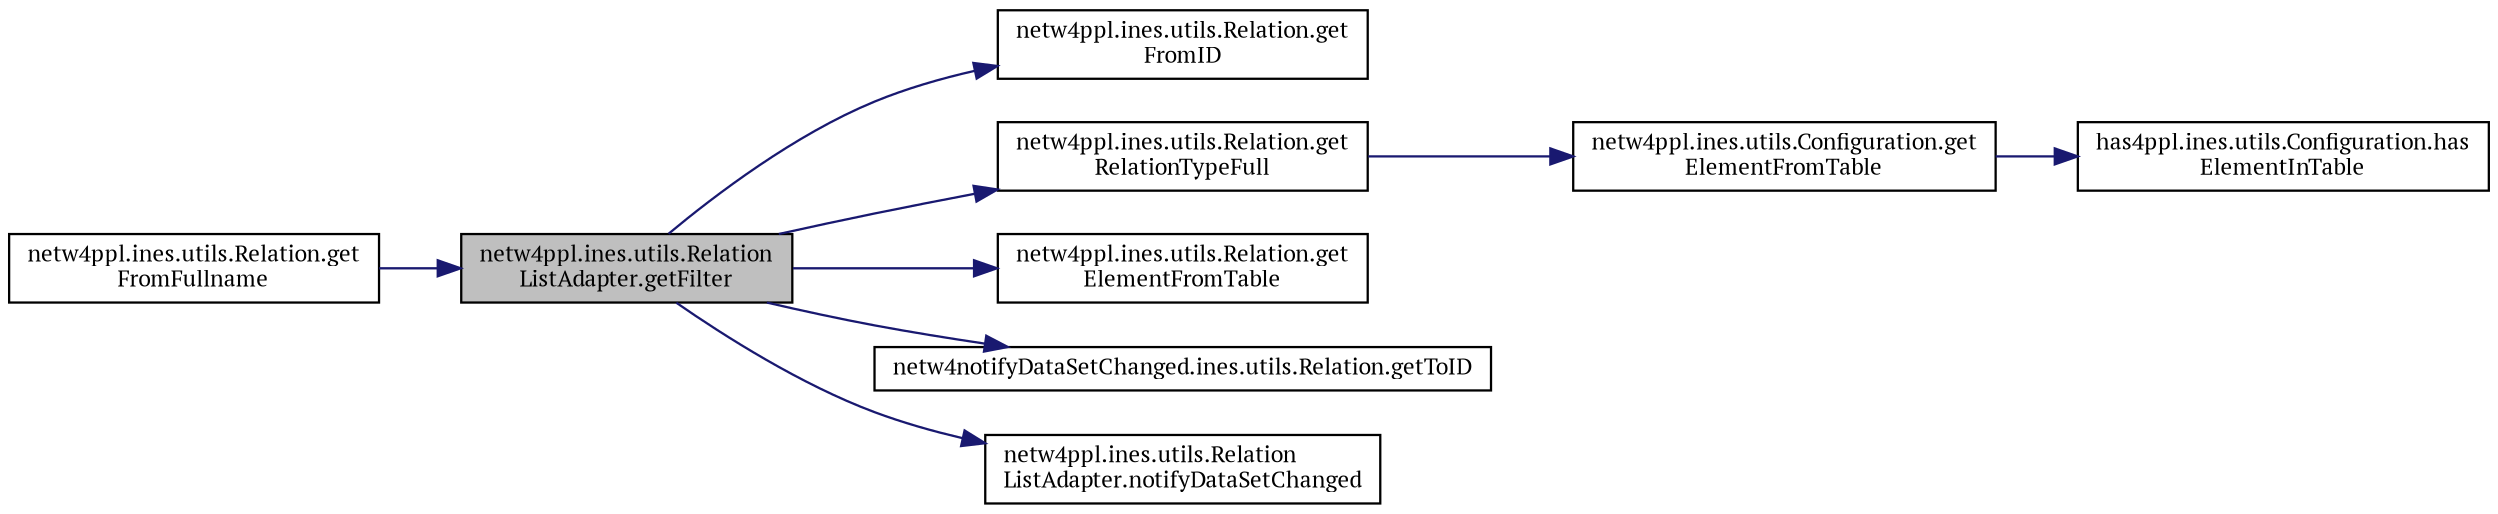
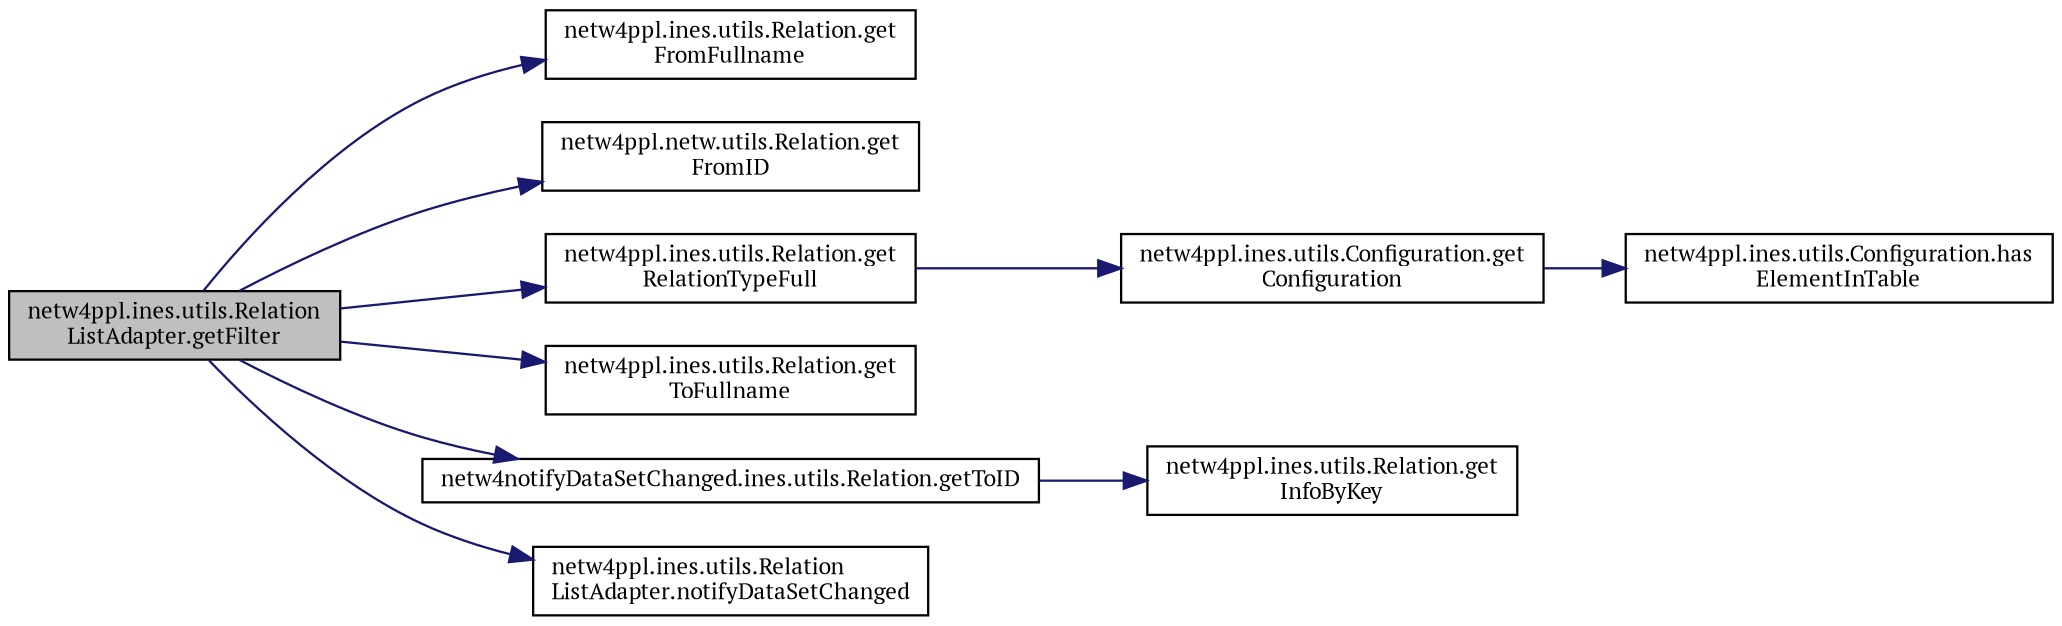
  digraph {
    fontname="PT Serif"
    rankdir=LR
    node [color=black fillcolor=white fontname="PT Serif" fontsize=10 shape=record style=filled]
    edge [color=midnightblue fontname="PT Serif" fontsize=10 labelfontname=Helvetica labelfontsize=10 style=solid]
    n1 [fillcolor=grey75 fontcolor=black height=0.2 label="netw4ppl.ines.utils.Relation\lListAdapter.getFilter" width=0.4]
    n2 [height=0.2 label="netw4ppl.ines.utils.Relation.get\lFromFullname" width=0.4]
-   n3 [height=0.2 label="netw4ppl.ines.utils.Relation.get\lFromID" width=0.4]
+   n3 [height=0.2 label="netw4ppl.netw.utils.Relation.get\lFromID" width=0.4]
    n4 [height=0.2 label="netw4ppl.ines.utils.Relation.get\lRelationTypeFull" width=0.4]
-   n5 [height=0.2 label="netw4ppl.ines.utils.Relation.get\lElementFromTable" width=0.4]
+   n5 [height=0.2 label="netw4ppl.ines.utils.Relation.get\lToFullname" width=0.4]
    n6 [height=0.2 label="netw4notifyDataSetChanged.ines.utils.Relation.getToID" width=0.4]
    n7 [height=0.2 label="netw4ppl.ines.utils.Relation\lListAdapter.notifyDataSetChanged" width=0.4]
-   n8 [height=0.2 label="netw4ppl.ines.utils.Configuration.get\lElementFromTable" width=0.4]
-   n10 [height=0.2 label="has4ppl.ines.utils.Configuration.has\lElementInTable" width=0.4]
-   n2 -> n1
+   n8 [height=0.2 label="netw4ppl.ines.utils.Configuration.get\lConfiguration" width=0.4]
+   n9 [height=0.2 label="netw4ppl.ines.utils.Relation.get\lInfoByKey" width=0.4]
+   n10 [height=0.2 label="netw4ppl.ines.utils.Configuration.has\lElementInTable" width=0.4]
+   n1 -> n2
    n1 -> n3
    n1 -> n4
    n1 -> n5
    n1 -> n6
    n1 -> n7
    n4 -> n8
+   n6 -> n9
    n8 -> n10
  }
